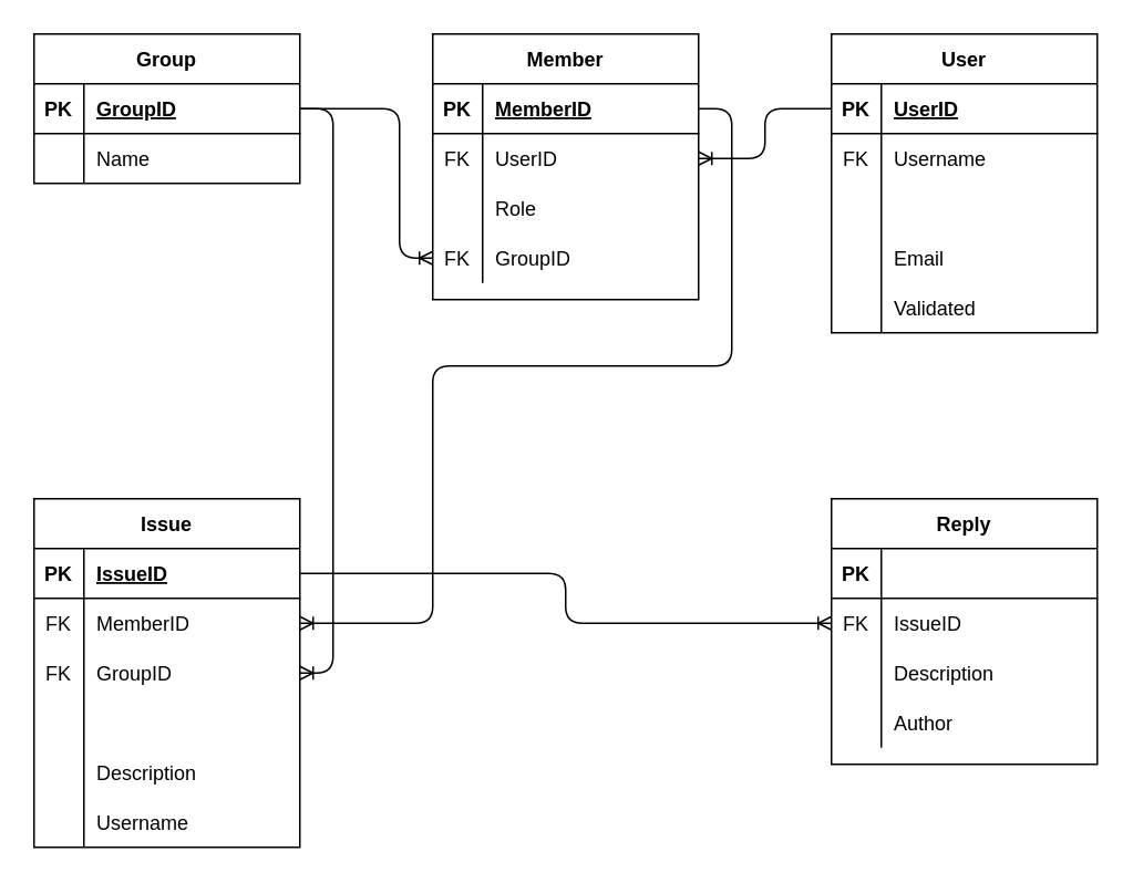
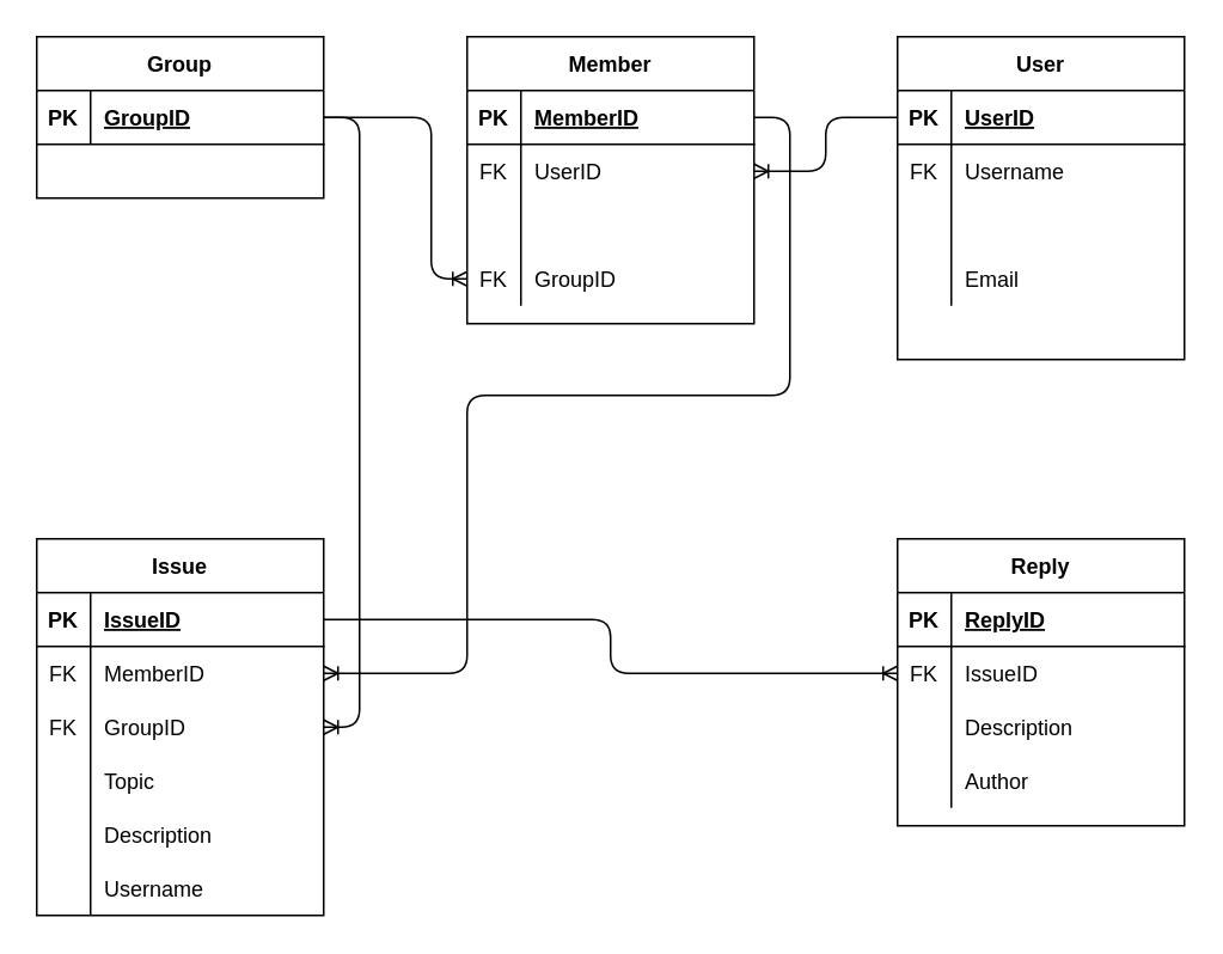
  <mxCell id="0" />
  <mxCell id="1" parent="0" />
  <mxCell id="2" style="edgeStyle=orthogonalEdgeStyle;rounded=1;orthogonalLoop=1;jettySize=auto;html=1;exitX=1;exitY=0.5;exitDx=0;exitDy=0;entryX=0;entryY=0.5;entryDx=0;entryDy=0;startArrow=none;startFill=0;endArrow=ERoneToMany;endFill=0;" parent="1" source="39" target="61" edge="1"><mxGeometry relative="1" as="geometry"><Array as="points"><mxPoint x="340" y="345" /><mxPoint x="340" y="375" /></Array></mxGeometry></mxCell>
  <mxCell id="3" value="User" style="shape=table;startSize=30;container=1;collapsible=1;childLayout=tableLayout;fixedRows=1;rowLines=0;fontStyle=1;align=center;resizeLast=1;" parent="1" vertex="1"><mxGeometry x="500" y="20" width="160" height="180" as="geometry" /></mxCell>
  <mxCell id="4" value="" style="shape=partialRectangle;collapsible=0;dropTarget=0;pointerEvents=0;fillColor=none;top=0;left=0;bottom=1;right=0;points=[[0,0.5],[1,0.5]];portConstraint=eastwest;" parent="3" vertex="1"><mxGeometry y="30" width="160" height="30" as="geometry" /></mxCell>
  <mxCell id="5" value="PK" style="shape=partialRectangle;connectable=0;fillColor=none;top=0;left=0;bottom=0;right=0;fontStyle=1;overflow=hidden;" parent="4" vertex="1"><mxGeometry width="30" height="30" as="geometry" /></mxCell>
  <mxCell id="6" value="UserID" style="shape=partialRectangle;connectable=0;fillColor=none;top=0;left=0;bottom=0;right=0;align=left;spacingLeft=6;fontStyle=5;overflow=hidden;" parent="4" vertex="1"><mxGeometry x="30" width="130" height="30" as="geometry" /></mxCell>
  <mxCell id="7" value="" style="shape=partialRectangle;collapsible=0;dropTarget=0;pointerEvents=0;fillColor=none;top=0;left=0;bottom=0;right=0;points=[[0,0.5],[1,0.5]];portConstraint=eastwest;" parent="3" vertex="1"><mxGeometry y="60" width="160" height="30" as="geometry" /></mxCell>
  <mxCell id="8" value="FK" style="shape=partialRectangle;connectable=0;fillColor=none;top=0;left=0;bottom=0;right=0;editable=1;overflow=hidden;" parent="7" vertex="1"><mxGeometry width="30" height="30" as="geometry" /></mxCell>
  <mxCell id="9" value="Username" style="shape=partialRectangle;connectable=0;fillColor=none;top=0;left=0;bottom=0;right=0;align=left;spacingLeft=6;overflow=hidden;" parent="7" vertex="1"><mxGeometry x="30" width="130" height="30" as="geometry" /></mxCell>
  <mxCell id="10" value="" style="shape=partialRectangle;collapsible=0;dropTarget=0;pointerEvents=0;fillColor=none;top=0;left=0;bottom=0;right=0;points=[[0,0.5],[1,0.5]];portConstraint=eastwest;" parent="3" vertex="1"><mxGeometry y="90" width="160" height="30" as="geometry" /></mxCell>
  <mxCell id="11" value="" style="shape=partialRectangle;connectable=0;fillColor=none;top=0;left=0;bottom=0;right=0;editable=1;overflow=hidden;" parent="10" vertex="1"><mxGeometry width="30" height="30" as="geometry" /></mxCell>
  <mxCell id="12" value="" style="shape=partialRectangle;collapsible=0;dropTarget=0;pointerEvents=0;fillColor=none;top=0;left=0;bottom=0;right=0;points=[[0,0.5],[1,0.5]];portConstraint=eastwest;" parent="3" vertex="1"><mxGeometry y="120" width="160" height="30" as="geometry" /></mxCell>
  <mxCell id="13" value="" style="shape=partialRectangle;connectable=0;fillColor=none;top=0;left=0;bottom=0;right=0;editable=1;overflow=hidden;" parent="12" vertex="1"><mxGeometry width="30" height="30" as="geometry" /></mxCell>
  <mxCell id="14" value="Email" style="shape=partialRectangle;connectable=0;fillColor=none;top=0;left=0;bottom=0;right=0;align=left;spacingLeft=6;overflow=hidden;" parent="12" vertex="1"><mxGeometry x="30" width="130" height="30" as="geometry" /></mxCell>
  <mxCell id="15" value="" style="shape=partialRectangle;collapsible=0;dropTarget=0;pointerEvents=0;fillColor=none;top=0;left=0;bottom=0;right=0;points=[[0,0.5],[1,0.5]];portConstraint=eastwest;" parent="3" vertex="1"><mxGeometry y="150" width="160" height="30" as="geometry" /></mxCell>
  <mxCell id="16" value="" style="shape=partialRectangle;connectable=0;fillColor=none;top=0;left=0;bottom=0;right=0;editable=1;overflow=hidden;" parent="15" vertex="1"><mxGeometry width="30" height="30" as="geometry" /></mxCell>
- <mxCell id="17" value="Validated" style="shape=partialRectangle;connectable=0;fillColor=none;top=0;left=0;bottom=0;right=0;align=left;spacingLeft=6;overflow=hidden;" parent="15" vertex="1"><mxGeometry x="30" width="130" height="30" as="geometry" /></mxCell>
  <mxCell id="18" value="Group" style="shape=table;startSize=30;container=1;collapsible=1;childLayout=tableLayout;fixedRows=1;rowLines=0;fontStyle=1;align=center;resizeLast=1;" parent="1" vertex="1"><mxGeometry x="20" y="20" width="160" height="90" as="geometry" /></mxCell>
  <mxCell id="19" value="" style="shape=partialRectangle;collapsible=0;dropTarget=0;pointerEvents=0;fillColor=none;top=0;left=0;bottom=1;right=0;points=[[0,0.5],[1,0.5]];portConstraint=eastwest;" parent="18" vertex="1"><mxGeometry y="30" width="160" height="30" as="geometry" /></mxCell>
  <mxCell id="20" value="PK" style="shape=partialRectangle;connectable=0;fillColor=none;top=0;left=0;bottom=0;right=0;fontStyle=1;overflow=hidden;" parent="19" vertex="1"><mxGeometry width="30" height="30" as="geometry" /></mxCell>
  <mxCell id="21" value="GroupID" style="shape=partialRectangle;connectable=0;fillColor=none;top=0;left=0;bottom=0;right=0;align=left;spacingLeft=6;fontStyle=5;overflow=hidden;" parent="19" vertex="1"><mxGeometry x="30" width="130" height="30" as="geometry" /></mxCell>
  <mxCell id="22" value="" style="shape=partialRectangle;collapsible=0;dropTarget=0;pointerEvents=0;fillColor=none;top=0;left=0;bottom=0;right=0;points=[[0,0.5],[1,0.5]];portConstraint=eastwest;" parent="18" vertex="1"><mxGeometry y="60" width="160" height="30" as="geometry" /></mxCell>
  <mxCell id="23" value="" style="shape=partialRectangle;connectable=0;fillColor=none;top=0;left=0;bottom=0;right=0;editable=1;overflow=hidden;" parent="22" vertex="1"><mxGeometry width="30" height="30" as="geometry" /></mxCell>
- <mxCell id="24" value="Name" style="shape=partialRectangle;connectable=0;fillColor=none;top=0;left=0;bottom=0;right=0;align=left;spacingLeft=6;overflow=hidden;" parent="22" vertex="1"><mxGeometry x="30" width="130" height="30" as="geometry" /></mxCell>
  <mxCell id="25" value="Member" style="shape=table;startSize=30;container=1;collapsible=1;childLayout=tableLayout;fixedRows=1;rowLines=0;fontStyle=1;align=center;resizeLast=1;" parent="1" vertex="1"><mxGeometry x="260" y="20" width="160" height="160" as="geometry" /></mxCell>
  <mxCell id="26" value="" style="shape=partialRectangle;collapsible=0;dropTarget=0;pointerEvents=0;fillColor=none;top=0;left=0;bottom=1;right=0;points=[[0,0.5],[1,0.5]];portConstraint=eastwest;" parent="25" vertex="1"><mxGeometry y="30" width="160" height="30" as="geometry" /></mxCell>
  <mxCell id="27" value="PK" style="shape=partialRectangle;connectable=0;fillColor=none;top=0;left=0;bottom=0;right=0;fontStyle=1;overflow=hidden;" parent="26" vertex="1"><mxGeometry width="30" height="30" as="geometry" /></mxCell>
  <mxCell id="28" value="MemberID" style="shape=partialRectangle;connectable=0;fillColor=none;top=0;left=0;bottom=0;right=0;align=left;spacingLeft=6;fontStyle=5;overflow=hidden;" parent="26" vertex="1"><mxGeometry x="30" width="130" height="30" as="geometry" /></mxCell>
  <mxCell id="29" value="" style="shape=partialRectangle;collapsible=0;dropTarget=0;pointerEvents=0;fillColor=none;top=0;left=0;bottom=0;right=0;points=[[0,0.5],[1,0.5]];portConstraint=eastwest;" parent="25" vertex="1"><mxGeometry y="60" width="160" height="30" as="geometry" /></mxCell>
  <mxCell id="30" value="FK" style="shape=partialRectangle;connectable=0;fillColor=none;top=0;left=0;bottom=0;right=0;editable=1;overflow=hidden;" parent="29" vertex="1"><mxGeometry width="30" height="30" as="geometry" /></mxCell>
  <mxCell id="31" value="UserID" style="shape=partialRectangle;connectable=0;fillColor=none;top=0;left=0;bottom=0;right=0;align=left;spacingLeft=6;overflow=hidden;" parent="29" vertex="1"><mxGeometry x="30" width="130" height="30" as="geometry" /></mxCell>
  <mxCell id="32" value="" style="shape=partialRectangle;collapsible=0;dropTarget=0;pointerEvents=0;fillColor=none;top=0;left=0;bottom=0;right=0;points=[[0,0.5],[1,0.5]];portConstraint=eastwest;" parent="25" vertex="1"><mxGeometry y="90" width="160" height="30" as="geometry" /></mxCell>
  <mxCell id="33" value="" style="shape=partialRectangle;connectable=0;fillColor=none;top=0;left=0;bottom=0;right=0;editable=1;overflow=hidden;" parent="32" vertex="1"><mxGeometry width="30" height="30" as="geometry" /></mxCell>
- <mxCell id="34" value="Role" style="shape=partialRectangle;connectable=0;fillColor=none;top=0;left=0;bottom=0;right=0;align=left;spacingLeft=6;overflow=hidden;" parent="32" vertex="1"><mxGeometry x="30" width="130" height="30" as="geometry" /></mxCell>
  <mxCell id="35" value="" style="shape=partialRectangle;collapsible=0;dropTarget=0;pointerEvents=0;fillColor=none;top=0;left=0;bottom=0;right=0;points=[[0,0.5],[1,0.5]];portConstraint=eastwest;" vertex="1" parent="25"><mxGeometry y="120" width="160" height="30" as="geometry" /></mxCell>
  <mxCell id="36" value="FK" style="shape=partialRectangle;connectable=0;fillColor=none;top=0;left=0;bottom=0;right=0;editable=1;overflow=hidden;" vertex="1" parent="35"><mxGeometry width="30" height="30" as="geometry" /></mxCell>
  <mxCell id="37" value="GroupID" style="shape=partialRectangle;connectable=0;fillColor=none;top=0;left=0;bottom=0;right=0;align=left;spacingLeft=6;overflow=hidden;" vertex="1" parent="35"><mxGeometry x="30" width="130" height="30" as="geometry" /></mxCell>
  <mxCell id="38" value="Issue" style="shape=table;startSize=30;container=1;collapsible=1;childLayout=tableLayout;fixedRows=1;rowLines=0;fontStyle=1;align=center;resizeLast=1;" parent="1" vertex="1"><mxGeometry x="20" y="300" width="160" height="210" as="geometry" /></mxCell>
  <mxCell id="39" value="" style="shape=partialRectangle;collapsible=0;dropTarget=0;pointerEvents=0;fillColor=none;top=0;left=0;bottom=1;right=0;points=[[0,0.5],[1,0.5]];portConstraint=eastwest;" parent="38" vertex="1"><mxGeometry y="30" width="160" height="30" as="geometry" /></mxCell>
  <mxCell id="40" value="PK" style="shape=partialRectangle;connectable=0;fillColor=none;top=0;left=0;bottom=0;right=0;fontStyle=1;overflow=hidden;" parent="39" vertex="1"><mxGeometry width="30" height="30" as="geometry" /></mxCell>
  <mxCell id="41" value="IssueID" style="shape=partialRectangle;connectable=0;fillColor=none;top=0;left=0;bottom=0;right=0;align=left;spacingLeft=6;fontStyle=5;overflow=hidden;" parent="39" vertex="1"><mxGeometry x="30" width="130" height="30" as="geometry" /></mxCell>
  <mxCell id="42" value="" style="shape=partialRectangle;collapsible=0;dropTarget=0;pointerEvents=0;fillColor=none;top=0;left=0;bottom=0;right=0;points=[[0,0.5],[1,0.5]];portConstraint=eastwest;" parent="38" vertex="1"><mxGeometry y="60" width="160" height="30" as="geometry" /></mxCell>
  <mxCell id="43" value="FK" style="shape=partialRectangle;connectable=0;fillColor=none;top=0;left=0;bottom=0;right=0;editable=1;overflow=hidden;" parent="42" vertex="1"><mxGeometry width="30" height="30" as="geometry" /></mxCell>
  <mxCell id="44" value="MemberID" style="shape=partialRectangle;connectable=0;fillColor=none;top=0;left=0;bottom=0;right=0;align=left;spacingLeft=6;overflow=hidden;" parent="42" vertex="1"><mxGeometry x="30" width="130" height="30" as="geometry" /></mxCell>
  <mxCell id="45" value="" style="shape=partialRectangle;collapsible=0;dropTarget=0;pointerEvents=0;fillColor=none;top=0;left=0;bottom=0;right=0;points=[[0,0.5],[1,0.5]];portConstraint=eastwest;" parent="38" vertex="1"><mxGeometry y="90" width="160" height="30" as="geometry" /></mxCell>
  <mxCell id="46" value="FK" style="shape=partialRectangle;connectable=0;fillColor=none;top=0;left=0;bottom=0;right=0;editable=1;overflow=hidden;" parent="45" vertex="1"><mxGeometry width="30" height="30" as="geometry" /></mxCell>
  <mxCell id="47" value="GroupID" style="shape=partialRectangle;connectable=0;fillColor=none;top=0;left=0;bottom=0;right=0;align=left;spacingLeft=6;overflow=hidden;" parent="45" vertex="1"><mxGeometry x="30" width="130" height="30" as="geometry" /></mxCell>
  <mxCell id="48" value="" style="shape=partialRectangle;collapsible=0;dropTarget=0;pointerEvents=0;fillColor=none;top=0;left=0;bottom=0;right=0;points=[[0,0.5],[1,0.5]];portConstraint=eastwest;" parent="38" vertex="1"><mxGeometry y="120" width="160" height="30" as="geometry" /></mxCell>
  <mxCell id="49" value="" style="shape=partialRectangle;connectable=0;fillColor=none;top=0;left=0;bottom=0;right=0;editable=1;overflow=hidden;" parent="48" vertex="1"><mxGeometry width="30" height="30" as="geometry" /></mxCell>
+ <mxCell id="50" value="Topic" style="shape=partialRectangle;connectable=0;fillColor=none;top=0;left=0;bottom=0;right=0;align=left;spacingLeft=6;overflow=hidden;" parent="48" vertex="1"><mxGeometry x="30" width="130" height="30" as="geometry" /></mxCell>
  <mxCell id="51" value="" style="shape=partialRectangle;collapsible=0;dropTarget=0;pointerEvents=0;fillColor=none;top=0;left=0;bottom=0;right=0;points=[[0,0.5],[1,0.5]];portConstraint=eastwest;" parent="38" vertex="1"><mxGeometry y="150" width="160" height="30" as="geometry" /></mxCell>
  <mxCell id="52" value="" style="shape=partialRectangle;connectable=0;fillColor=none;top=0;left=0;bottom=0;right=0;editable=1;overflow=hidden;" parent="51" vertex="1"><mxGeometry width="30" height="30" as="geometry" /></mxCell>
  <mxCell id="53" value="Description" style="shape=partialRectangle;connectable=0;fillColor=none;top=0;left=0;bottom=0;right=0;align=left;spacingLeft=6;overflow=hidden;" parent="51" vertex="1"><mxGeometry x="30" width="130" height="30" as="geometry" /></mxCell>
  <mxCell id="54" value="" style="shape=partialRectangle;collapsible=0;dropTarget=0;pointerEvents=0;fillColor=none;top=0;left=0;bottom=0;right=0;points=[[0,0.5],[1,0.5]];portConstraint=eastwest;" parent="38" vertex="1"><mxGeometry y="180" width="160" height="30" as="geometry" /></mxCell>
  <mxCell id="55" value="" style="shape=partialRectangle;connectable=0;fillColor=none;top=0;left=0;bottom=0;right=0;editable=1;overflow=hidden;" parent="54" vertex="1"><mxGeometry width="30" height="30" as="geometry" /></mxCell>
  <mxCell id="56" value="Username" style="shape=partialRectangle;connectable=0;fillColor=none;top=0;left=0;bottom=0;right=0;align=left;spacingLeft=6;overflow=hidden;" parent="54" vertex="1"><mxGeometry x="30" width="130" height="30" as="geometry" /></mxCell>
  <mxCell id="57" value="Reply" style="shape=table;startSize=30;container=1;collapsible=1;childLayout=tableLayout;fixedRows=1;rowLines=0;fontStyle=1;align=center;resizeLast=1;" parent="1" vertex="1"><mxGeometry x="500" y="300" width="160" height="160" as="geometry" /></mxCell>
  <mxCell id="58" value="" style="shape=partialRectangle;collapsible=0;dropTarget=0;pointerEvents=0;fillColor=none;top=0;left=0;bottom=1;right=0;points=[[0,0.5],[1,0.5]];portConstraint=eastwest;" parent="57" vertex="1"><mxGeometry y="30" width="160" height="30" as="geometry" /></mxCell>
  <mxCell id="59" value="PK" style="shape=partialRectangle;connectable=0;fillColor=none;top=0;left=0;bottom=0;right=0;fontStyle=1;overflow=hidden;" parent="58" vertex="1"><mxGeometry width="30" height="30" as="geometry" /></mxCell>
+ <mxCell id="60" value="ReplyID" style="shape=partialRectangle;connectable=0;fillColor=none;top=0;left=0;bottom=0;right=0;align=left;spacingLeft=6;fontStyle=5;overflow=hidden;" parent="58" vertex="1"><mxGeometry x="30" width="130" height="30" as="geometry" /></mxCell>
  <mxCell id="61" value="" style="shape=partialRectangle;collapsible=0;dropTarget=0;pointerEvents=0;fillColor=none;top=0;left=0;bottom=0;right=0;points=[[0,0.5],[1,0.5]];portConstraint=eastwest;" parent="57" vertex="1"><mxGeometry y="60" width="160" height="30" as="geometry" /></mxCell>
  <mxCell id="62" value="FK" style="shape=partialRectangle;connectable=0;fillColor=none;top=0;left=0;bottom=0;right=0;editable=1;overflow=hidden;" parent="61" vertex="1"><mxGeometry width="30" height="30" as="geometry" /></mxCell>
  <mxCell id="63" value="IssueID" style="shape=partialRectangle;connectable=0;fillColor=none;top=0;left=0;bottom=0;right=0;align=left;spacingLeft=6;overflow=hidden;" parent="61" vertex="1"><mxGeometry x="30" width="130" height="30" as="geometry" /></mxCell>
  <mxCell id="64" value="" style="shape=partialRectangle;collapsible=0;dropTarget=0;pointerEvents=0;fillColor=none;top=0;left=0;bottom=0;right=0;points=[[0,0.5],[1,0.5]];portConstraint=eastwest;" parent="57" vertex="1"><mxGeometry y="90" width="160" height="30" as="geometry" /></mxCell>
  <mxCell id="65" value="" style="shape=partialRectangle;connectable=0;fillColor=none;top=0;left=0;bottom=0;right=0;editable=1;overflow=hidden;" parent="64" vertex="1"><mxGeometry width="30" height="30" as="geometry" /></mxCell>
  <mxCell id="66" value="Description" style="shape=partialRectangle;connectable=0;fillColor=none;top=0;left=0;bottom=0;right=0;align=left;spacingLeft=6;overflow=hidden;" parent="64" vertex="1"><mxGeometry x="30" width="130" height="30" as="geometry" /></mxCell>
  <mxCell id="67" value="" style="shape=partialRectangle;collapsible=0;dropTarget=0;pointerEvents=0;fillColor=none;top=0;left=0;bottom=0;right=0;points=[[0,0.5],[1,0.5]];portConstraint=eastwest;" parent="57" vertex="1"><mxGeometry y="120" width="160" height="30" as="geometry" /></mxCell>
  <mxCell id="68" value="" style="shape=partialRectangle;connectable=0;fillColor=none;top=0;left=0;bottom=0;right=0;editable=1;overflow=hidden;" parent="67" vertex="1"><mxGeometry width="30" height="30" as="geometry" /></mxCell>
  <mxCell id="69" value="Author" style="shape=partialRectangle;connectable=0;fillColor=none;top=0;left=0;bottom=0;right=0;align=left;spacingLeft=6;overflow=hidden;" parent="67" vertex="1"><mxGeometry x="30" width="130" height="30" as="geometry" /></mxCell>
  <mxCell id="70" style="edgeStyle=orthogonalEdgeStyle;rounded=1;orthogonalLoop=1;jettySize=auto;html=1;exitX=0;exitY=0.5;exitDx=0;exitDy=0;entryX=1;entryY=0.5;entryDx=0;entryDy=0;endArrow=ERoneToMany;endFill=0;" parent="1" source="4" target="29" edge="1"><mxGeometry relative="1" as="geometry" /></mxCell>
  <mxCell id="71" style="edgeStyle=orthogonalEdgeStyle;rounded=1;orthogonalLoop=1;jettySize=auto;html=1;exitX=1;exitY=0.5;exitDx=0;exitDy=0;entryX=1;entryY=0.5;entryDx=0;entryDy=0;endArrow=ERoneToMany;endFill=0;" parent="1" source="26" target="42" edge="1"><mxGeometry relative="1" as="geometry"><Array as="points"><mxPoint x="440" y="65" /><mxPoint x="440" y="220" /><mxPoint x="260" y="220" /><mxPoint x="260" y="375" /></Array></mxGeometry></mxCell>
  <mxCell id="72" style="edgeStyle=orthogonalEdgeStyle;rounded=1;orthogonalLoop=1;jettySize=auto;html=1;exitX=0;exitY=0.5;exitDx=0;exitDy=0;entryX=1;entryY=0.5;entryDx=0;entryDy=0;startArrow=ERoneToMany;startFill=0;endArrow=none;endFill=0;" edge="1" parent="1" source="35" target="19"><mxGeometry relative="1" as="geometry"><Array as="points"><mxPoint x="240" y="155" /><mxPoint x="240" y="65" /></Array></mxGeometry></mxCell>
  <mxCell id="73" style="edgeStyle=orthogonalEdgeStyle;rounded=1;orthogonalLoop=1;jettySize=auto;html=1;exitX=1;exitY=0.5;exitDx=0;exitDy=0;entryX=1;entryY=0.5;entryDx=0;entryDy=0;startArrow=none;startFill=0;endArrow=ERoneToMany;endFill=0;" edge="1" parent="1" source="19" target="45"><mxGeometry relative="1" as="geometry" /></mxCell>
